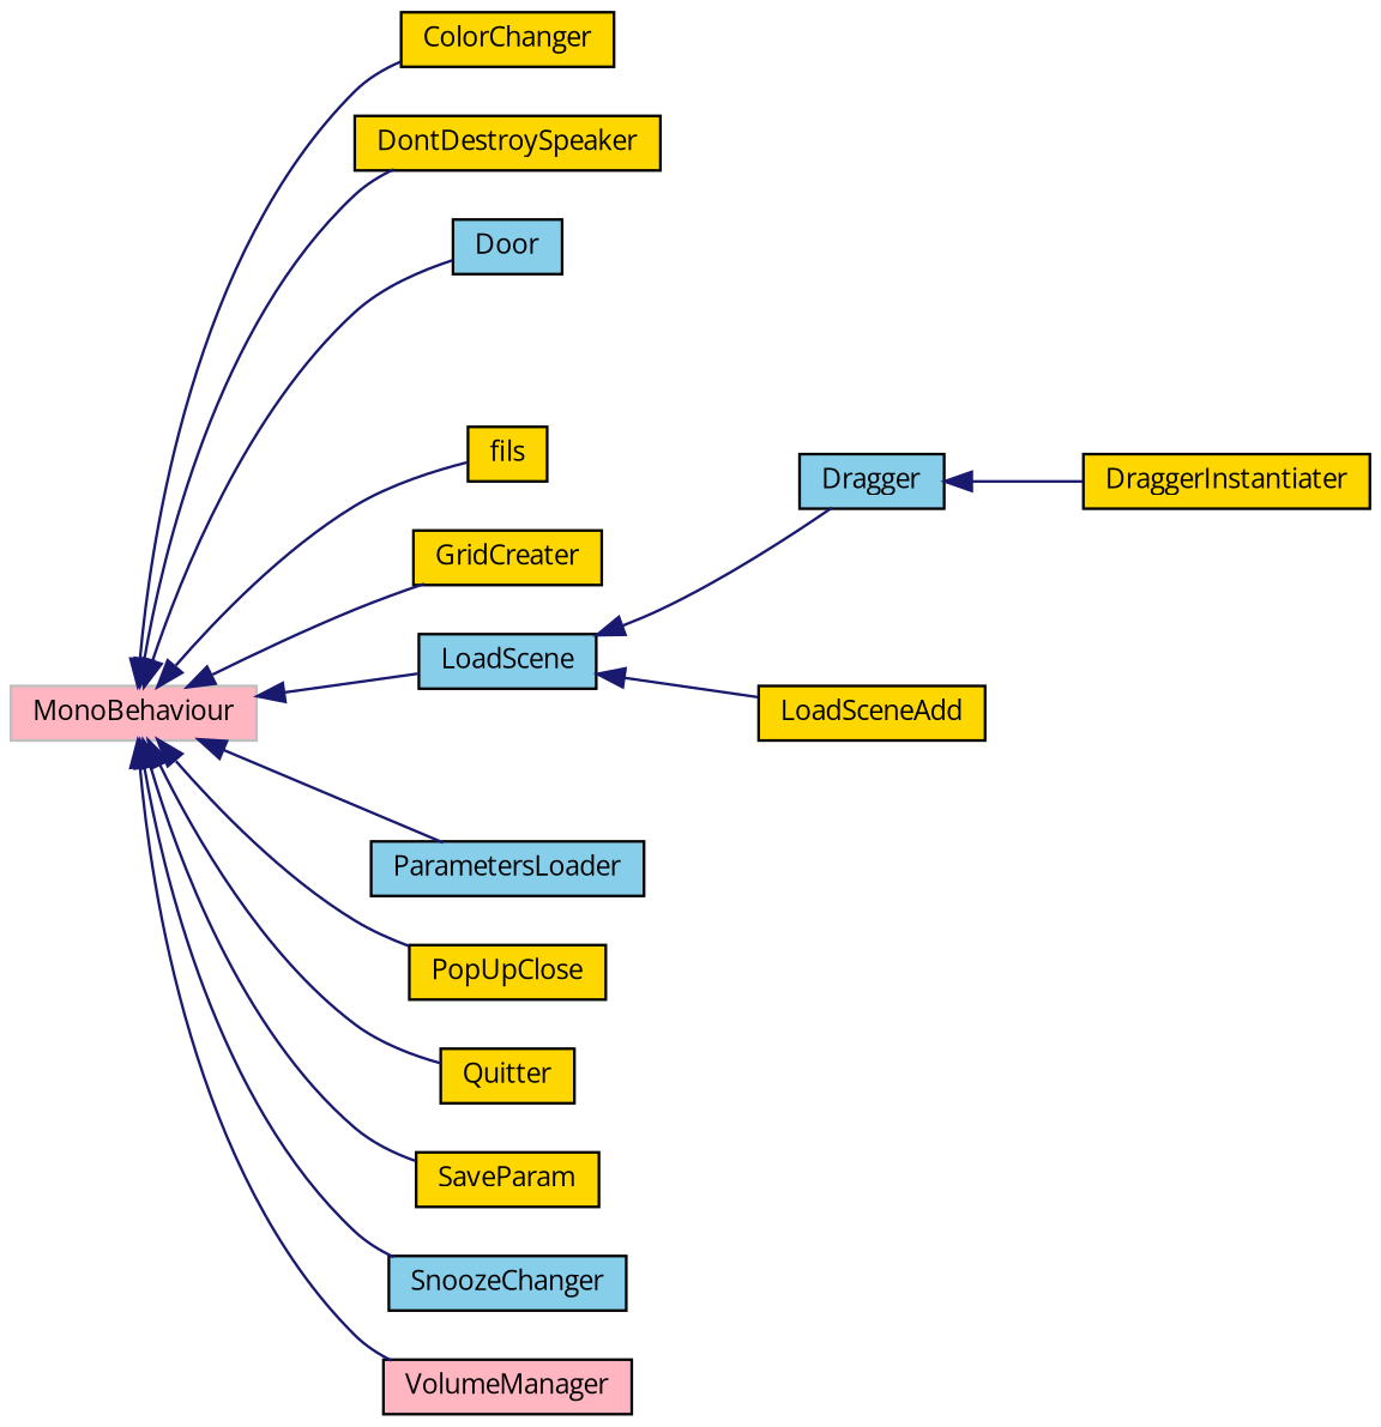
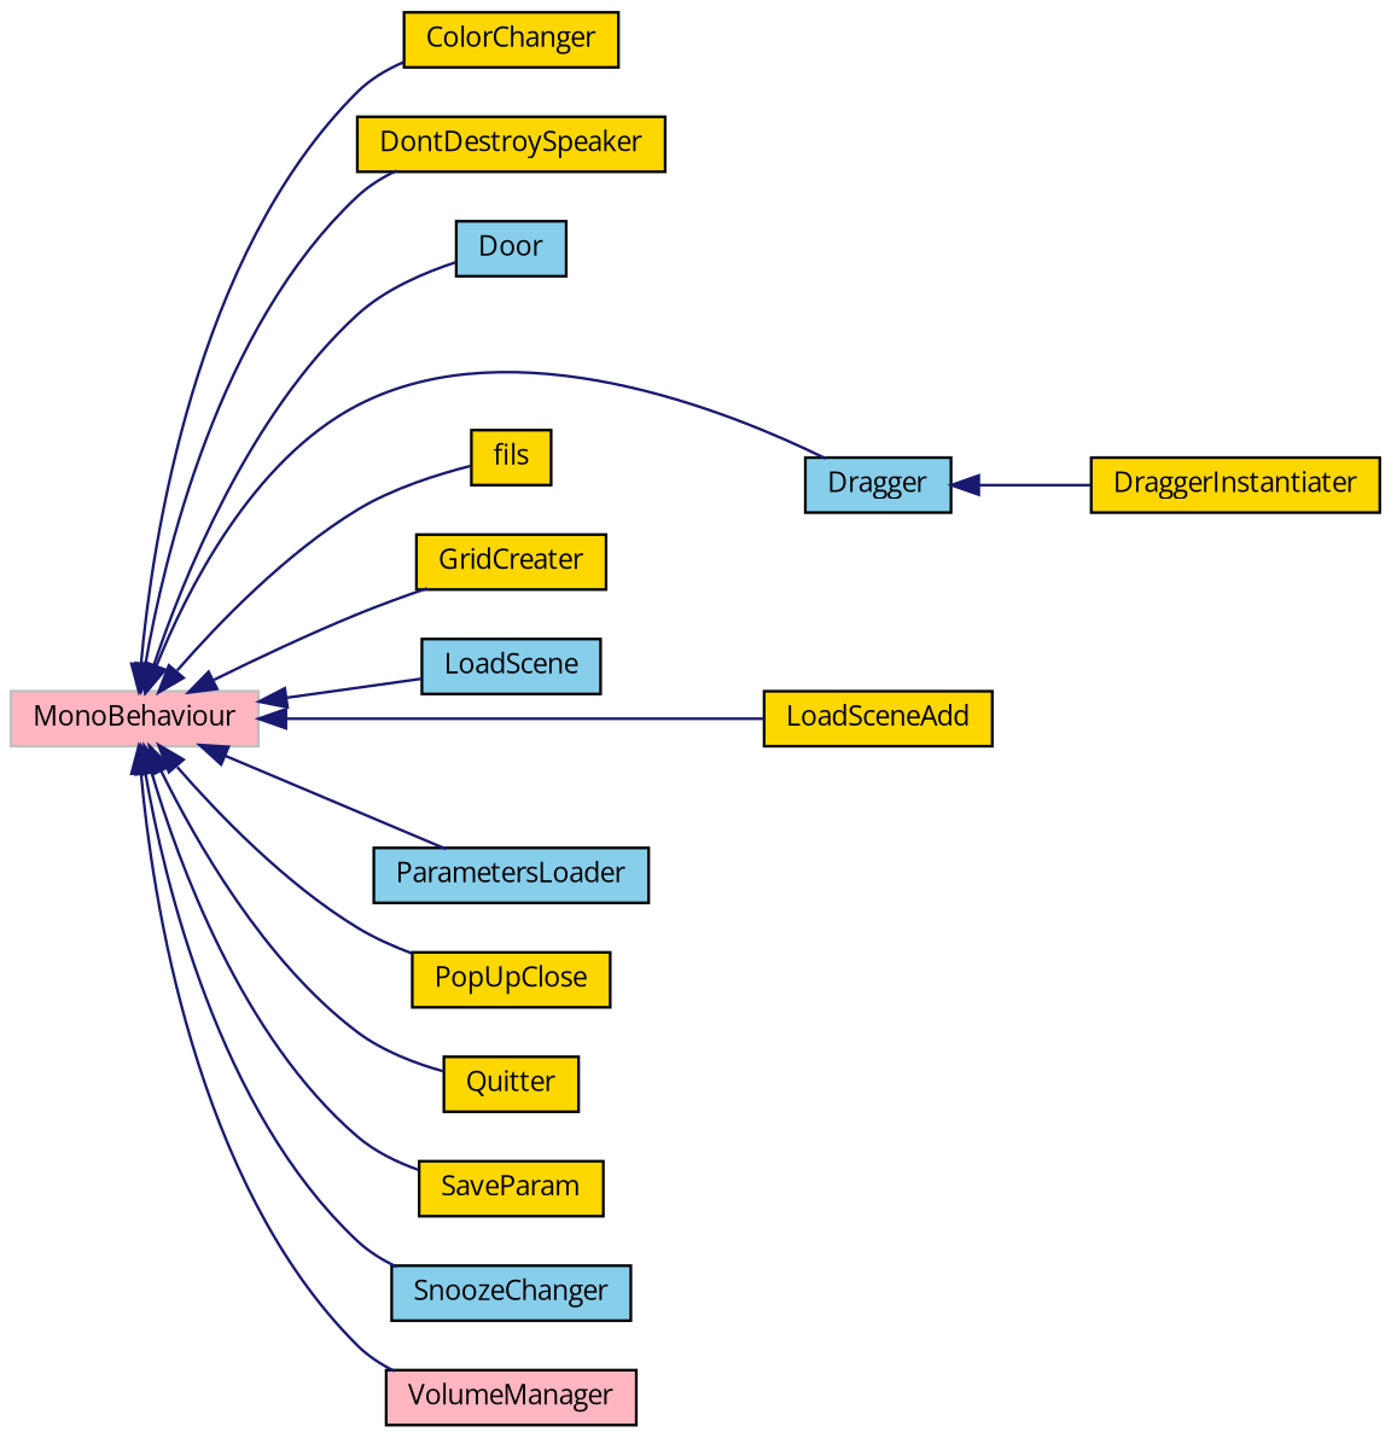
  digraph {
    fontname="Open Sans"
    rankdir=LR
    node [color=black fillcolor=gold fontname="Open Sans" fontsize=10 shape=record style=filled]
    edge [color=midnightblue dir=back fontname="Open Sans" fontsize=10 labelfontname=Helvetica labelfontsize=10 style=solid]
    n1 [color=grey75 fillcolor=lightpink height=0.2 label=MonoBehaviour width=0.4]
    n2 [height=0.2 label=ColorChanger width=0.4]
    n3 [height=0.2 label=DontDestroySpeaker width=0.4]
    n4 [fillcolor=skyblue height=0.2 label=Door width=0.4]
    n5 [fillcolor=skyblue height=0.2 label=Dragger width=0.4]
    n6 [height=0.2 label=fils width=0.4]
    n7 [height=0.2 label=GridCreater width=0.4]
    n8 [fillcolor=skyblue height=0.2 label=LoadScene width=0.4]
    n9 [height=0.2 label=LoadSceneAdd width=0.4]
    n10 [fillcolor=skyblue height=0.2 label=ParametersLoader width=0.4]
    n11 [height=0.2 label=PopUpClose width=0.4]
    n12 [height=0.2 label=Quitter width=0.4]
    n13 [height=0.2 label=SaveParam width=0.4]
    n14 [fillcolor=skyblue height=0.2 label=SnoozeChanger width=0.4]
    n15 [fillcolor=lightpink height=0.2 label=VolumeManager width=0.4]
    n16 [height=0.2 label=DraggerInstantiater width=0.4]
    n1 -> n2
    n1 -> n3
    n1 -> n4
-   n8 -> n5
+   n1 -> n5
    n1 -> n6
    n1 -> n7
    n1 -> n8
-   n8 -> n9
+   n1 -> n9
    n1 -> n10
    n1 -> n11
    n1 -> n12
    n1 -> n13
    n1 -> n14
    n1 -> n15
    n5 -> n16
  }
